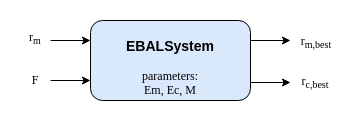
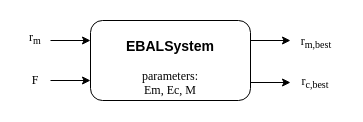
  <mxCell id="0" />
  <mxCell id="1" parent="0" />
- <mxCell id="2" value="&lt;h3&gt;&lt;b style=&quot;&quot;&gt;EBALSystem&lt;/b&gt;&lt;/h3&gt;&lt;font face=&quot;Lucida Console&quot;&gt;parameters: &lt;br&gt;Em, Ec, M&lt;/font&gt;" style="rounded=1;whiteSpace=wrap;html=1;fillColor=#dae8fc;" parent="1" vertex="1"><mxGeometry x="90" y="20" width="160" height="80" as="geometry" /></mxCell>
+ <mxCell id="2" value="&lt;h3&gt;&lt;b style=&quot;&quot;&gt;EBALSystem&lt;/b&gt;&lt;/h3&gt;&lt;font face=&quot;Lucida Console&quot;&gt;parameters: &lt;br&gt;Em, Ec, M&lt;/font&gt;" style="rounded=1;whiteSpace=wrap;html=1;" parent="1" vertex="1"><mxGeometry x="90" y="20" width="160" height="80" as="geometry" /></mxCell>
  <mxCell id="3" value="" style="endArrow=classic;html=1;" parent="1" edge="1"><mxGeometry width="50" height="50" relative="1" as="geometry"><mxPoint x="50" y="40" as="sourcePoint" /><mxPoint x="90" y="40" as="targetPoint" /></mxGeometry></mxCell>
  <mxCell id="4" value="" style="endArrow=classic;html=1;" parent="1" edge="1"><mxGeometry width="50" height="50" relative="1" as="geometry"><mxPoint x="50" y="80" as="sourcePoint" /><mxPoint x="90" y="80" as="targetPoint" /></mxGeometry></mxCell>
  <mxCell id="5" value="&lt;font face=&quot;Lucida Console&quot;&gt;r&lt;sub&gt;m&lt;/sub&gt;&lt;/font&gt;" style="text;html=1;strokeColor=none;fillColor=none;align=center;verticalAlign=middle;whiteSpace=wrap;rounded=0;" parent="1" vertex="1"><mxGeometry x="25" y="23" width="20" height="30" as="geometry" /></mxCell>
  <mxCell id="6" value="&lt;font face=&quot;Lucida Console&quot;&gt;F&lt;/font&gt;" style="text;html=1;strokeColor=none;fillColor=none;align=center;verticalAlign=middle;whiteSpace=wrap;rounded=0;" parent="1" vertex="1"><mxGeometry x="20" y="65" width="30" height="30" as="geometry" /></mxCell>
  <mxCell id="7" value="" style="endArrow=classic;html=1;" parent="1" edge="1"><mxGeometry width="50" height="50" relative="1" as="geometry"><mxPoint x="250" y="40" as="sourcePoint" /><mxPoint x="290" y="40" as="targetPoint" /></mxGeometry></mxCell>
  <mxCell id="8" value="&lt;font face=&quot;Lucida Console&quot;&gt;r&lt;sub&gt;m,best&lt;/sub&gt;&lt;/font&gt;" style="text;html=1;strokeColor=none;fillColor=none;align=center;verticalAlign=middle;whiteSpace=wrap;rounded=0;" parent="1" vertex="1"><mxGeometry x="291" y="27" width="50" height="30" as="geometry" /></mxCell>
  <mxCell id="9" value="" style="endArrow=classic;html=1;" parent="1" edge="1"><mxGeometry width="50" height="50" relative="1" as="geometry"><mxPoint x="250" y="82" as="sourcePoint" /><mxPoint x="290" y="82" as="targetPoint" /></mxGeometry></mxCell>
  <mxCell id="10" value="&lt;font face=&quot;Lucida Console&quot;&gt;r&lt;sub&gt;c,best&lt;/sub&gt;&lt;/font&gt;" style="text;html=1;strokeColor=none;fillColor=none;align=center;verticalAlign=middle;whiteSpace=wrap;rounded=0;" parent="1" vertex="1"><mxGeometry x="290" y="67" width="50" height="30" as="geometry" /></mxCell>
